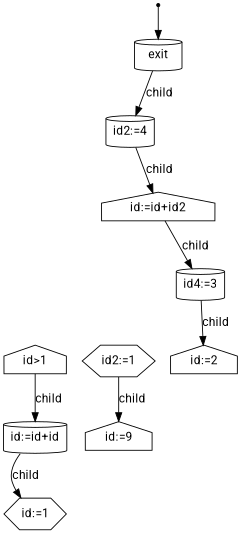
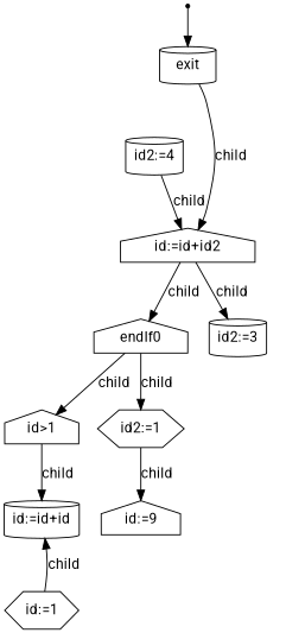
  digraph {
    fontname=Roboto
    node [fontname=Roboto shape=house]
    edge [fontname=Roboto]
    inic [shape=point]
    n2 [label=exit shape=cylinder]
    n3 [label="id2:=4" shape=cylinder]
    n4 [label="id:=id+id2"]
-   n6 [label="id4:=3" shape=cylinder]
+   n5 [label=endIf0]
+   n6 [label="id2:=3" shape=cylinder]
    n7 [label="id>1"]
    n8 [label="id2:=1" shape=hexagon]
    n9 [label="id:=id+id" shape=cylinder]
-   n10 [label="id:=2"]
    n11 [label="id:=9"]
    n12 [label="id:=1" shape=hexagon]
    inic -> n2
-   n2 -> n3 [label=child]
+   n2 -> n4 [label=child]
    n3 -> n4 [label=child]
+   n4 -> n5 [label=child]
    n4 -> n6 [label=child]
-   n6 -> n10 [label=child]
+   n5 -> n7 [label=child]
+   n5 -> n8 [label=child]
    n7 -> n9 [label=child]
    n8 -> n11 [label=child]
-   n9 -> n12 [label=child]
+   n12 -> n9 [label=child]
  }
